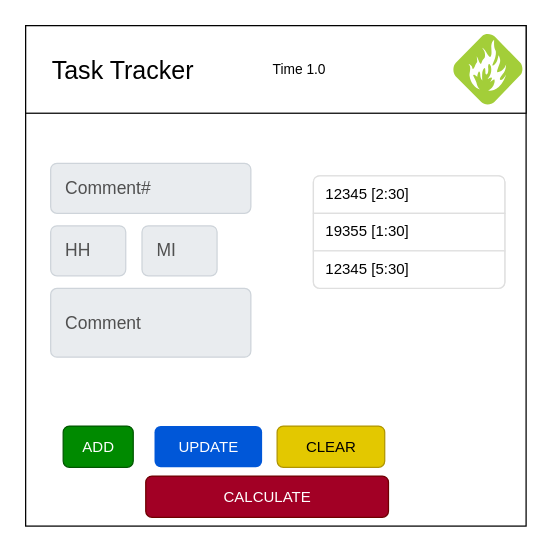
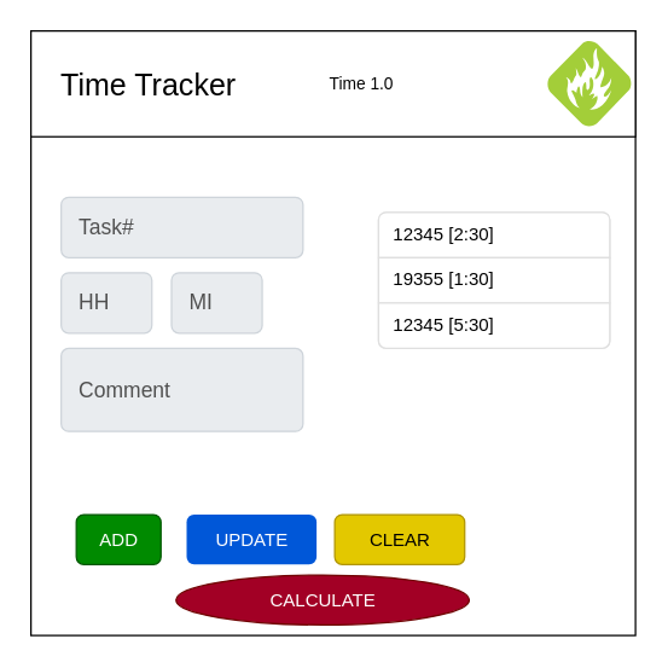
  <mxCell id="0" />
  <mxCell id="1" parent="0" />
  <mxCell id="2" value="" style="rounded=0;whiteSpace=wrap;html=1;" parent="1" vertex="1"><mxGeometry x="20" y="20" width="400" height="400" as="geometry" /></mxCell>
  <mxCell id="3" value="" style="rounded=0;whiteSpace=wrap;html=1;" parent="1" vertex="1"><mxGeometry x="20" y="20" width="400" height="70" as="geometry" /></mxCell>
  <mxCell id="4" value="ADD" style="rounded=1;fillColor=#008a00;strokeColor=#005700;html=1;fontColor=#ffffff;align=center;verticalAlign=middle;fontStyle=0;fontSize=12;sketch=0;" parent="1" vertex="1"><mxGeometry x="50" y="340" width="56" height="33" as="geometry" /></mxCell>
  <mxCell id="5" value="UPDATE" style="rounded=1;fillColor=#0057D8;strokeColor=none;html=1;fontColor=#ffffff;align=center;verticalAlign=middle;fontStyle=0;fontSize=12;sketch=0;" parent="1" vertex="1"><mxGeometry x="123" y="340" width="86" height="33" as="geometry" /></mxCell>
  <mxCell id="6" value="CLEAR" style="rounded=1;fillColor=#e3c800;strokeColor=#B09500;html=1;fontColor=#000000;align=center;verticalAlign=middle;fontStyle=0;fontSize=12;sketch=0;" parent="1" vertex="1"><mxGeometry x="221" y="340" width="86" height="33" as="geometry" /></mxCell>
  <mxCell id="7" value="" style="html=1;shadow=0;dashed=0;shape=mxgraph.bootstrap.rrect;rSize=5;strokeColor=#DFDFDF;html=1;whiteSpace=wrap;fillColor=#FFFFFF;fontColor=#000000;" parent="1" vertex="1"><mxGeometry x="250" y="140" width="153" height="90" as="geometry" /></mxCell>
  <mxCell id="8" value="12345 [2:30]" style="strokeColor=inherit;fillColor=inherit;gradientColor=inherit;fontColor=inherit;html=1;shadow=0;dashed=0;shape=mxgraph.bootstrap.topButton;rSize=5;perimeter=none;whiteSpace=wrap;resizeWidth=1;align=left;spacing=10;" parent="7" vertex="1"><mxGeometry width="153" height="30" relative="1" as="geometry" /></mxCell>
  <mxCell id="9" value="19355 [1:30]" style="strokeColor=inherit;fillColor=inherit;gradientColor=inherit;fontColor=inherit;html=1;shadow=0;dashed=0;perimeter=none;whiteSpace=wrap;resizeWidth=1;align=left;spacing=10;" parent="7" vertex="1"><mxGeometry width="153" height="30" relative="1" as="geometry"><mxPoint y="30" as="offset" /></mxGeometry></mxCell>
  <mxCell id="10" value="12345 [5:30]" style="strokeColor=inherit;fillColor=inherit;gradientColor=inherit;fontColor=inherit;html=1;shadow=0;dashed=0;shape=mxgraph.bootstrap.bottomButton;rSize=5;perimeter=none;whiteSpace=wrap;resizeWidth=1;resizeHeight=0;align=left;spacing=10;" parent="7" vertex="1"><mxGeometry y="1" width="153" height="30" relative="1" as="geometry"><mxPoint y="-30" as="offset" /></mxGeometry></mxCell>
- <mxCell id="11" value="Comment#" style="html=1;shadow=0;dashed=0;shape=mxgraph.bootstrap.rrect;rSize=5;strokeColor=#CED4DA;strokeWidth=1;fillColor=#E9ECEF;fontColor=#505050;whiteSpace=wrap;align=left;verticalAlign=middle;spacingLeft=10;fontSize=14;" parent="1" vertex="1"><mxGeometry x="40" y="130" width="160" height="40" as="geometry" /></mxCell>
+ <mxCell id="11" value="Task#" style="html=1;shadow=0;dashed=0;shape=mxgraph.bootstrap.rrect;rSize=5;strokeColor=#CED4DA;strokeWidth=1;fillColor=#E9ECEF;fontColor=#505050;whiteSpace=wrap;align=left;verticalAlign=middle;spacingLeft=10;fontSize=14;" parent="1" vertex="1"><mxGeometry x="40" y="130" width="160" height="40" as="geometry" /></mxCell>
  <mxCell id="12" value="HH" style="html=1;shadow=0;dashed=0;shape=mxgraph.bootstrap.rrect;rSize=5;strokeColor=#CED4DA;strokeWidth=1;fillColor=#E9ECEF;fontColor=#505050;whiteSpace=wrap;align=left;verticalAlign=middle;spacingLeft=10;fontSize=14;" parent="1" vertex="1"><mxGeometry x="40" y="180" width="60" height="40" as="geometry" /></mxCell>
  <mxCell id="13" value="MI" style="html=1;shadow=0;dashed=0;shape=mxgraph.bootstrap.rrect;rSize=5;strokeColor=#CED4DA;strokeWidth=1;fillColor=#E9ECEF;fontColor=#505050;whiteSpace=wrap;align=left;verticalAlign=middle;spacingLeft=10;fontSize=14;" parent="1" vertex="1"><mxGeometry x="113" y="180" width="60" height="40" as="geometry" /></mxCell>
- <mxCell id="14" value="CALCULATE" style="rounded=1;fillColor=#a20025;strokeColor=#6F0000;html=1;fontColor=#ffffff;align=center;verticalAlign=middle;fontStyle=0;fontSize=12;sketch=0;" parent="1" vertex="1"><mxGeometry x="116" y="380" width="194" height="33" as="geometry" /></mxCell>
- <mxCell id="15" value="&lt;font style=&quot;font-size: 20px;&quot;&gt;Task Tracker&lt;/font&gt;" style="text;html=1;strokeColor=none;fillColor=none;align=center;verticalAlign=middle;whiteSpace=wrap;rounded=0;strokeWidth=4;" parent="1" vertex="1"><mxGeometry x="20" y="40" width="156" height="30" as="geometry" /></mxCell>
+ <mxCell id="14" value="CALCULATE" style="ellipse;fillColor=#a20025;strokeColor=#6F0000;html=1;fontColor=#ffffff;align=center;verticalAlign=middle;fontStyle=0;fontSize=12;sketch=0;" parent="1" vertex="1"><mxGeometry x="116" y="380" width="194" height="33" as="geometry" /></mxCell>
+ <mxCell id="15" value="&lt;font style=&quot;font-size: 20px;&quot;&gt;Time Tracker&lt;/font&gt;" style="text;html=1;strokeColor=none;fillColor=none;align=center;verticalAlign=middle;whiteSpace=wrap;rounded=0;strokeWidth=4;" parent="1" vertex="1"><mxGeometry x="20" y="40" width="156" height="30" as="geometry" /></mxCell>
  <mxCell id="16" value="" style="dashed=0;outlineConnect=0;html=1;align=center;labelPosition=center;verticalLabelPosition=bottom;verticalAlign=top;shape=mxgraph.weblogos.adfty;fillColor=#66E8F3;gradientColor=#1C7CBA;strokeWidth=4;fontSize=20;rotation=15;" parent="1" vertex="1"><mxGeometry x="360" y="25" width="58.2" height="60" as="geometry" /></mxCell>
  <mxCell id="17" value="Comment" style="html=1;shadow=0;dashed=0;shape=mxgraph.bootstrap.rrect;rSize=5;strokeColor=#CED4DA;strokeWidth=1;fillColor=#E9ECEF;fontColor=#505050;whiteSpace=wrap;align=left;verticalAlign=middle;spacingLeft=10;fontSize=14;" parent="1" vertex="1"><mxGeometry x="40" y="230" width="160" height="55" as="geometry" /></mxCell>
  <mxCell id="18" value="&lt;font style=&quot;font-size: 11px;&quot;&gt;Time 1.0&lt;/font&gt;" style="text;html=1;strokeColor=none;fillColor=none;align=center;verticalAlign=middle;whiteSpace=wrap;rounded=0;strokeWidth=4;" parent="1" vertex="1"><mxGeometry x="209" y="40" width="60" height="30" as="geometry" /></mxCell>
